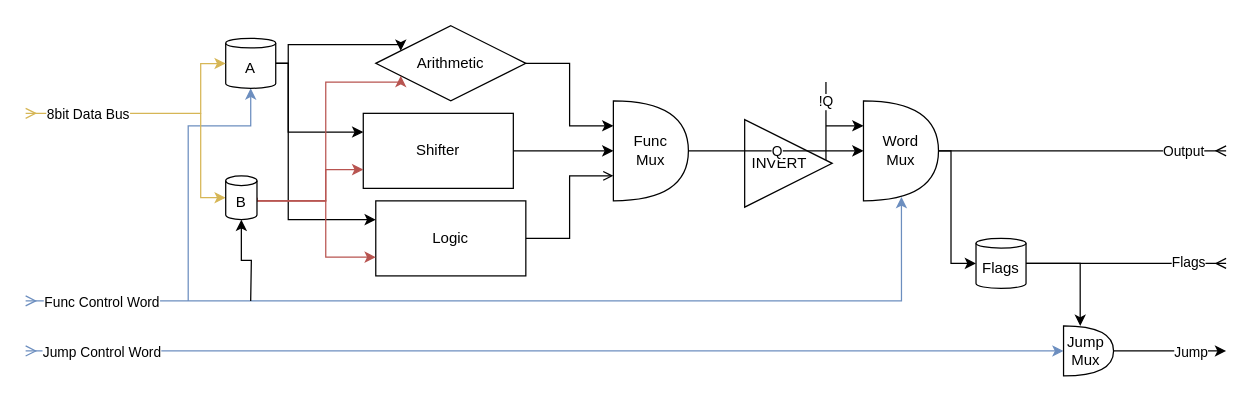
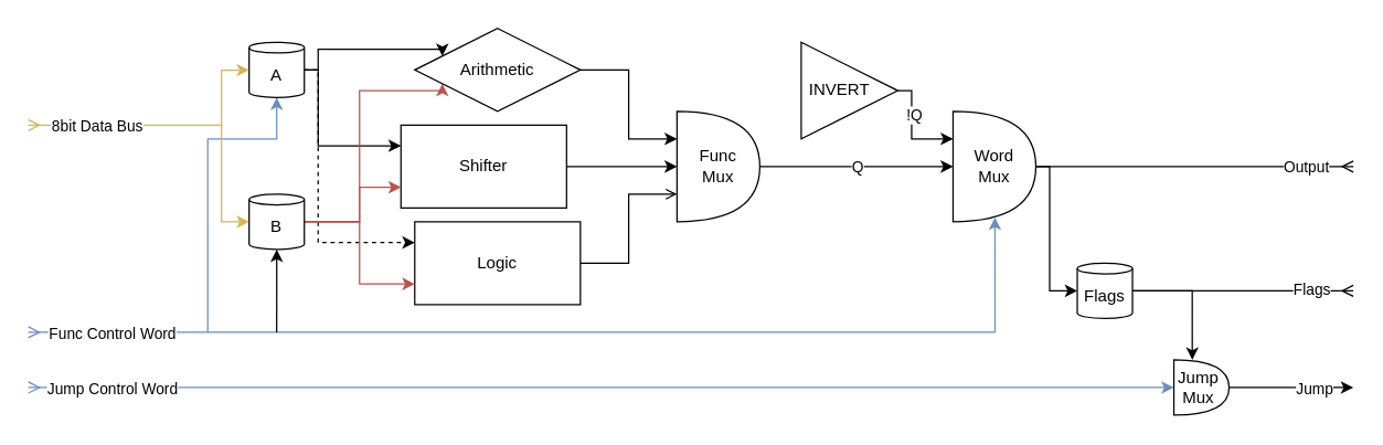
  <mxCell id="0" />
  <mxCell id="1" parent="0" />
  <mxCell id="2" style="edgeStyle=orthogonalEdgeStyle;rounded=0;orthogonalLoop=1;jettySize=auto;html=1;exitX=1;exitY=0.5;exitDx=0;exitDy=0;entryX=0;entryY=0.25;entryDx=0;entryDy=0;entryPerimeter=0;" parent="1" source="3" target="13" edge="1"><mxGeometry relative="1" as="geometry" /></mxCell>
  <mxCell id="3" value="Arithmetic" style="rhombus;whiteSpace=wrap;html=1;" parent="1" vertex="1"><mxGeometry x="300" y="20" width="120" height="60" as="geometry" /></mxCell>
  <mxCell id="4" style="edgeStyle=orthogonalEdgeStyle;rounded=0;orthogonalLoop=1;jettySize=auto;html=1;exitX=1;exitY=0.5;exitDx=0;exitDy=0;entryX=0;entryY=0.5;entryDx=0;entryDy=0;entryPerimeter=0;" parent="1" source="5" target="13" edge="1"><mxGeometry relative="1" as="geometry" /></mxCell>
  <mxCell id="5" value="Shifter" style="rounded=0;whiteSpace=wrap;html=1;" parent="1" vertex="1"><mxGeometry x="290" y="90" width="120" height="60" as="geometry" /></mxCell>
  <mxCell id="6" style="edgeStyle=orthogonalEdgeStyle;rounded=0;orthogonalLoop=1;jettySize=auto;html=1;entryX=0;entryY=0.75;entryDx=0;entryDy=0;entryPerimeter=0;endArrow=open;" parent="1" source="7" target="13" edge="1"><mxGeometry relative="1" as="geometry" /></mxCell>
  <mxCell id="7" value="Logic" style="rounded=0;whiteSpace=wrap;html=1;" parent="1" vertex="1"><mxGeometry x="300" y="160" width="120" height="60" as="geometry" /></mxCell>
  <mxCell id="8" style="edgeStyle=orthogonalEdgeStyle;rounded=0;orthogonalLoop=1;jettySize=auto;html=1;entryX=0;entryY=0.25;entryDx=0;entryDy=0;entryPerimeter=0;" parent="1" source="10" target="19" edge="1"><mxGeometry relative="1" as="geometry"><Array as="points"><mxPoint x="660" y="65" /><mxPoint x="660" y="100" /></Array></mxGeometry></mxCell>
  <mxCell id="9" value="!Q" style="edgeLabel;html=1;align=center;verticalAlign=middle;resizable=0;points=[];" parent="8" vertex="1" connectable="0"><mxGeometry x="-0.268" y="1" relative="1" as="geometry"><mxPoint as="offset" /></mxGeometry></mxCell>
- <mxCell id="10" value="INVERT" style="triangle;whiteSpace=wrap;html=1;align=left;spacingLeft=4;" parent="1" vertex="1"><mxGeometry x="595" y="95" width="70" height="70" as="geometry" /></mxCell>
+ <mxCell id="10" value="INVERT" style="triangle;whiteSpace=wrap;html=1;align=left;spacingLeft=4;" parent="1" vertex="1"><mxGeometry x="580" y="30" width="70" height="70" as="geometry" /></mxCell>
  <mxCell id="11" style="edgeStyle=orthogonalEdgeStyle;rounded=0;orthogonalLoop=1;jettySize=auto;html=1;exitX=1;exitY=0.5;exitDx=0;exitDy=0;exitPerimeter=0;entryX=0;entryY=0.5;entryDx=0;entryDy=0;entryPerimeter=0;" parent="1" source="13" target="19" edge="1"><mxGeometry relative="1" as="geometry" /></mxCell>
  <mxCell id="12" value="Q" style="edgeLabel;html=1;align=center;verticalAlign=middle;resizable=0;points=[];" parent="11" vertex="1" connectable="0"><mxGeometry x="0.446" y="-1" relative="1" as="geometry"><mxPoint x="-31" y="-1" as="offset" /></mxGeometry></mxCell>
  <mxCell id="13" value="Func&lt;br&gt;Mux" style="shape=or;whiteSpace=wrap;html=1;" parent="1" vertex="1"><mxGeometry x="490" y="80" width="60" height="80" as="geometry" /></mxCell>
  <mxCell id="14" style="edgeStyle=orthogonalEdgeStyle;rounded=0;orthogonalLoop=1;jettySize=auto;html=1;endArrow=ERmany;endFill=0;startArrow=classic;startFill=1;exitX=0.506;exitY=0.961;exitDx=0;exitDy=0;exitPerimeter=0;fillColor=#dae8fc;strokeColor=#6c8ebf;" parent="1" source="19" edge="1"><mxGeometry relative="1" as="geometry"><mxPoint x="20" y="240" as="targetPoint" /><Array as="points"><mxPoint x="720" y="240" /></Array></mxGeometry></mxCell>
  <mxCell id="15" value="Func Control Word" style="edgeLabel;html=1;align=center;verticalAlign=middle;resizable=0;points=[];" parent="14" vertex="1" connectable="0"><mxGeometry x="0.897" relative="1" as="geometry"><mxPoint x="20" as="offset" /></mxGeometry></mxCell>
  <mxCell id="16" style="edgeStyle=orthogonalEdgeStyle;rounded=0;orthogonalLoop=1;jettySize=auto;html=1;exitX=1;exitY=0.5;exitDx=0;exitDy=0;exitPerimeter=0;startArrow=none;startFill=0;endArrow=ERmany;endFill=0;" parent="1" source="19" edge="1"><mxGeometry relative="1" as="geometry"><mxPoint x="980" y="120" as="targetPoint" /></mxGeometry></mxCell>
  <mxCell id="17" value="Output" style="edgeLabel;html=1;align=center;verticalAlign=middle;resizable=0;points=[];" parent="16" vertex="1" connectable="0"><mxGeometry x="0.304" relative="1" as="geometry"><mxPoint x="46" as="offset" /></mxGeometry></mxCell>
  <mxCell id="18" style="edgeStyle=orthogonalEdgeStyle;rounded=0;orthogonalLoop=1;jettySize=auto;html=1;exitX=1;exitY=0.5;exitDx=0;exitDy=0;exitPerimeter=0;entryX=0;entryY=0.5;entryDx=0;entryDy=0;entryPerimeter=0;startArrow=none;startFill=0;endArrow=classic;endFill=1;" parent="1" source="19" target="36" edge="1"><mxGeometry relative="1" as="geometry"><Array as="points"><mxPoint x="760" y="120" /><mxPoint x="760" y="210" /></Array></mxGeometry></mxCell>
  <mxCell id="19" value="Word&lt;br&gt;Mux" style="shape=or;whiteSpace=wrap;html=1;" parent="1" vertex="1"><mxGeometry x="690" y="80" width="60" height="80" as="geometry" /></mxCell>
  <mxCell id="20" style="edgeStyle=orthogonalEdgeStyle;rounded=0;orthogonalLoop=1;jettySize=auto;html=1;exitX=1;exitY=0.5;exitDx=0;exitDy=0;exitPerimeter=0;entryX=0;entryY=0.25;entryDx=0;entryDy=0;startArrow=none;startFill=0;endArrow=classic;endFill=1;" parent="1" source="24" target="3" edge="1"><mxGeometry relative="1" as="geometry"><Array as="points"><mxPoint x="230" y="50" /><mxPoint x="230" y="35" /></Array></mxGeometry></mxCell>
  <mxCell id="21" style="edgeStyle=orthogonalEdgeStyle;rounded=0;orthogonalLoop=1;jettySize=auto;html=1;exitX=1;exitY=0.5;exitDx=0;exitDy=0;exitPerimeter=0;entryX=0;entryY=0.25;entryDx=0;entryDy=0;startArrow=none;startFill=0;endArrow=classic;endFill=1;" parent="1" source="24" target="5" edge="1"><mxGeometry relative="1" as="geometry"><Array as="points"><mxPoint x="230" y="50" /><mxPoint x="230" y="105" /></Array></mxGeometry></mxCell>
- <mxCell id="22" style="edgeStyle=orthogonalEdgeStyle;rounded=0;orthogonalLoop=1;jettySize=auto;html=1;exitX=1;exitY=0.5;exitDx=0;exitDy=0;exitPerimeter=0;entryX=0;entryY=0.25;entryDx=0;entryDy=0;startArrow=none;startFill=0;endArrow=classic;endFill=1;" parent="1" source="24" target="7" edge="1"><mxGeometry relative="1" as="geometry"><Array as="points"><mxPoint x="230" y="50" /><mxPoint x="230" y="175" /></Array></mxGeometry></mxCell>
+ <mxCell id="22" style="edgeStyle=orthogonalEdgeStyle;rounded=0;orthogonalLoop=1;jettySize=auto;html=1;exitX=1;exitY=0.5;exitDx=0;exitDy=0;exitPerimeter=0;entryX=0;entryY=0.25;entryDx=0;entryDy=0;startArrow=none;startFill=0;endArrow=classic;endFill=1;dashed=1;" parent="1" source="24" target="7" edge="1"><mxGeometry relative="1" as="geometry"><Array as="points"><mxPoint x="230" y="50" /><mxPoint x="230" y="175" /></Array></mxGeometry></mxCell>
  <mxCell id="23" style="edgeStyle=orthogonalEdgeStyle;rounded=0;orthogonalLoop=1;jettySize=auto;html=1;startArrow=classic;startFill=1;endArrow=none;endFill=0;fillColor=#dae8fc;strokeColor=#6c8ebf;" parent="1" source="24" edge="1"><mxGeometry relative="1" as="geometry"><mxPoint x="150" y="240" as="targetPoint" /><Array as="points"><mxPoint x="200" y="100" /><mxPoint x="150" y="100" /></Array></mxGeometry></mxCell>
  <mxCell id="24" value="A" style="shape=cylinder3;whiteSpace=wrap;html=1;boundedLbl=1;backgroundOutline=1;size=3.865;" parent="1" vertex="1"><mxGeometry x="180" y="30" width="40" height="40" as="geometry" /></mxCell>
  <mxCell id="25" style="edgeStyle=orthogonalEdgeStyle;rounded=0;orthogonalLoop=1;jettySize=auto;html=1;entryX=0;entryY=0.75;entryDx=0;entryDy=0;startArrow=none;startFill=0;endArrow=classic;endFill=1;fillColor=#f8cecc;strokeColor=#b85450;" parent="1" source="30" target="3" edge="1"><mxGeometry relative="1" as="geometry"><Array as="points"><mxPoint x="260" y="160" /><mxPoint x="260" y="65" /></Array></mxGeometry></mxCell>
  <mxCell id="26" style="edgeStyle=orthogonalEdgeStyle;rounded=0;orthogonalLoop=1;jettySize=auto;html=1;exitX=1;exitY=0.5;exitDx=0;exitDy=0;exitPerimeter=0;entryX=0;entryY=0.75;entryDx=0;entryDy=0;startArrow=none;startFill=0;endArrow=classic;endFill=1;fillColor=#f8cecc;strokeColor=#b85450;" parent="1" source="30" target="5" edge="1"><mxGeometry relative="1" as="geometry"><Array as="points"><mxPoint x="260" y="160" /><mxPoint x="260" y="135" /></Array></mxGeometry></mxCell>
  <mxCell id="27" style="edgeStyle=orthogonalEdgeStyle;rounded=0;orthogonalLoop=1;jettySize=auto;html=1;exitX=1;exitY=0.5;exitDx=0;exitDy=0;exitPerimeter=0;entryX=0;entryY=0.75;entryDx=0;entryDy=0;startArrow=none;startFill=0;endArrow=classic;endFill=1;fillColor=#f8cecc;strokeColor=#b85450;" parent="1" source="30" target="7" edge="1"><mxGeometry relative="1" as="geometry"><Array as="points"><mxPoint x="260" y="160" /><mxPoint x="260" y="205" /></Array></mxGeometry></mxCell>
  <mxCell id="28" style="edgeStyle=orthogonalEdgeStyle;rounded=0;orthogonalLoop=1;jettySize=auto;html=1;exitX=0;exitY=0.5;exitDx=0;exitDy=0;exitPerimeter=0;startArrow=classic;startFill=1;endArrow=none;endFill=0;fillColor=#fff2cc;strokeColor=#d6b656;" parent="1" source="30" edge="1"><mxGeometry relative="1" as="geometry"><mxPoint x="160" y="90" as="targetPoint" /></mxGeometry></mxCell>
  <mxCell id="29" style="edgeStyle=orthogonalEdgeStyle;rounded=0;orthogonalLoop=1;jettySize=auto;html=1;exitX=0.5;exitY=1;exitDx=0;exitDy=0;exitPerimeter=0;startArrow=classic;startFill=1;endArrow=none;endFill=0;" parent="1" source="30" edge="1"><mxGeometry relative="1" as="geometry"><mxPoint x="199.97" y="240" as="targetPoint" /></mxGeometry></mxCell>
- <mxCell id="30" value="B" style="shape=cylinder3;whiteSpace=wrap;html=1;boundedLbl=1;backgroundOutline=1;size=3.865;" parent="1" vertex="1"><mxGeometry x="180" y="140" width="25" height="35" as="geometry" /></mxCell>
+ <mxCell id="30" value="B" style="shape=cylinder3;whiteSpace=wrap;html=1;boundedLbl=1;backgroundOutline=1;size=3.865;" parent="1" vertex="1"><mxGeometry x="180" y="140" width="40" height="40" as="geometry" /></mxCell>
  <mxCell id="31" style="edgeStyle=orthogonalEdgeStyle;rounded=0;orthogonalLoop=1;jettySize=auto;html=1;exitX=0;exitY=0.5;exitDx=0;exitDy=0;exitPerimeter=0;startArrow=classic;startFill=1;endArrow=ERmany;endFill=0;fillColor=#fff2cc;strokeColor=#d6b656;" parent="1" edge="1"><mxGeometry relative="1" as="geometry"><mxPoint x="20" y="90" as="targetPoint" /><mxPoint x="180" y="50.19" as="sourcePoint" /><Array as="points"><mxPoint x="160" y="50" /></Array></mxGeometry></mxCell>
  <mxCell id="32" value="8bit Data Bus" style="edgeLabel;html=1;align=center;verticalAlign=middle;resizable=0;points=[];" parent="31" vertex="1" connectable="0"><mxGeometry x="0.618" y="-1" relative="1" as="geometry"><mxPoint x="12" y="1" as="offset" /></mxGeometry></mxCell>
  <mxCell id="33" style="edgeStyle=orthogonalEdgeStyle;rounded=0;orthogonalLoop=1;jettySize=auto;html=1;exitX=1;exitY=0.5;exitDx=0;exitDy=0;exitPerimeter=0;startArrow=none;startFill=0;endArrow=ERmany;endFill=0;" parent="1" source="36" edge="1"><mxGeometry relative="1" as="geometry"><mxPoint x="980" y="210" as="targetPoint" /></mxGeometry></mxCell>
  <mxCell id="34" value="Flags" style="edgeLabel;html=1;align=center;verticalAlign=middle;resizable=0;points=[];" parent="33" vertex="1" connectable="0"><mxGeometry x="-0.006" y="-2" relative="1" as="geometry"><mxPoint x="51" y="-2" as="offset" /></mxGeometry></mxCell>
  <mxCell id="35" style="edgeStyle=orthogonalEdgeStyle;rounded=0;orthogonalLoop=1;jettySize=auto;html=1;exitX=1;exitY=0.5;exitDx=0;exitDy=0;exitPerimeter=0;entryX=0.333;entryY=0;entryDx=0;entryDy=0;entryPerimeter=0;startArrow=none;startFill=0;endArrow=classic;endFill=1;" parent="1" source="36" target="41" edge="1"><mxGeometry relative="1" as="geometry" /></mxCell>
  <mxCell id="36" value="Flags" style="shape=cylinder3;whiteSpace=wrap;html=1;boundedLbl=1;backgroundOutline=1;size=3.865;" parent="1" vertex="1"><mxGeometry x="780" y="190" width="40" height="40" as="geometry" /></mxCell>
  <mxCell id="37" style="edgeStyle=orthogonalEdgeStyle;rounded=0;orthogonalLoop=1;jettySize=auto;html=1;startArrow=none;startFill=0;endArrow=classic;endFill=1;" parent="1" source="41" edge="1"><mxGeometry relative="1" as="geometry"><mxPoint x="980" y="280" as="targetPoint" /></mxGeometry></mxCell>
  <mxCell id="38" value="Jump" style="edgeLabel;html=1;align=center;verticalAlign=middle;resizable=0;points=[];" parent="37" vertex="1" connectable="0"><mxGeometry x="-0.213" y="-1" relative="1" as="geometry"><mxPoint x="25" y="-1" as="offset" /></mxGeometry></mxCell>
  <mxCell id="39" style="edgeStyle=orthogonalEdgeStyle;rounded=0;orthogonalLoop=1;jettySize=auto;html=1;exitX=0;exitY=0.5;exitDx=0;exitDy=0;exitPerimeter=0;startArrow=classic;startFill=1;endArrow=ERmany;endFill=0;fillColor=#dae8fc;strokeColor=#6c8ebf;" parent="1" source="41" edge="1"><mxGeometry relative="1" as="geometry"><mxPoint x="20" y="280" as="targetPoint" /><Array as="points"><mxPoint y="280" x="50" /></Array></mxGeometry></mxCell>
  <mxCell id="40" value="Jump Control Word" style="edgeLabel;html=1;align=center;verticalAlign=middle;resizable=0;points=[];" parent="39" vertex="1" connectable="0"><mxGeometry x="0.933" y="-2" relative="1" as="geometry"><mxPoint x="32" y="2" as="offset" /></mxGeometry></mxCell>
  <mxCell id="41" value="Jump&lt;br&gt;Mux" style="shape=or;whiteSpace=wrap;html=1;spacingLeft=-4;" parent="1" vertex="1"><mxGeometry x="850" y="260" width="40" height="40" as="geometry" /></mxCell>
